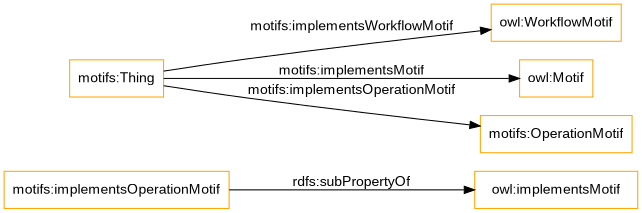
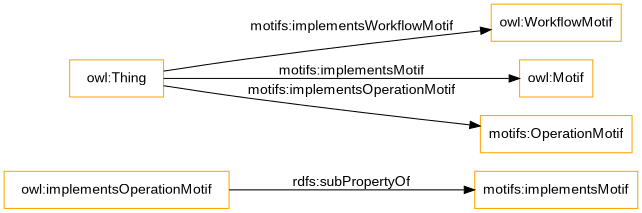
  digraph {
    fontname="Liberation Sans"
    rankdir=LR
    node [color=orange fontname="Liberation Sans" shape=rectangle]
    edge [fontname="Liberation Sans"]
-   "motifs:implementsOperationMotif"
-   "motifs:implementsMotif" [label="owl:implementsMotif"]
+   "motifs:implementsOperationMotif" [label="owl:implementsOperationMotif"]
+   "motifs:implementsMotif"
    n3 [label="owl:WorkflowMotif"]
-   "owl:Thing" [label="motifs:Thing"]
+   "owl:Thing"
    n5 [label="owl:Motif"]
    "motifs:OperationMotif"
    "motifs:implementsOperationMotif" -> "motifs:implementsMotif" [label="rdfs:subPropertyOf"]
    "owl:Thing" -> n3 [label="motifs:implementsWorkflowMotif"]
    "owl:Thing" -> n5 [label="motifs:implementsMotif"]
    "owl:Thing" -> "motifs:OperationMotif" [label="motifs:implementsOperationMotif"]
  }
